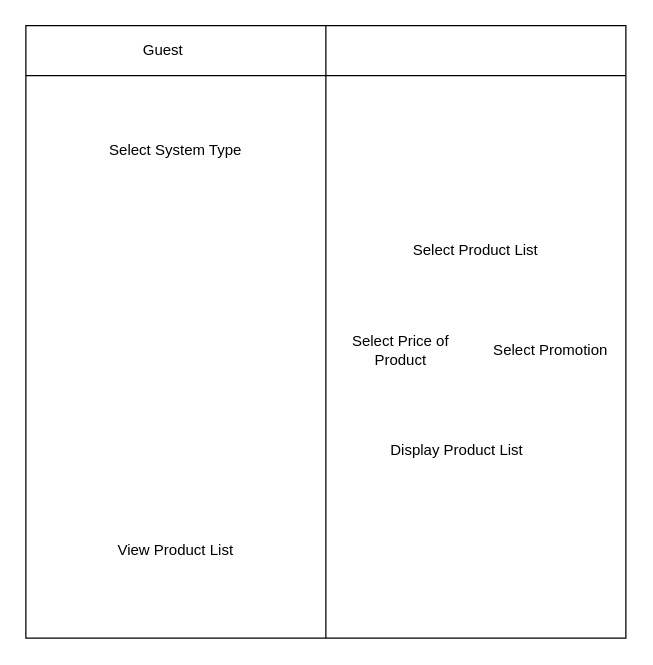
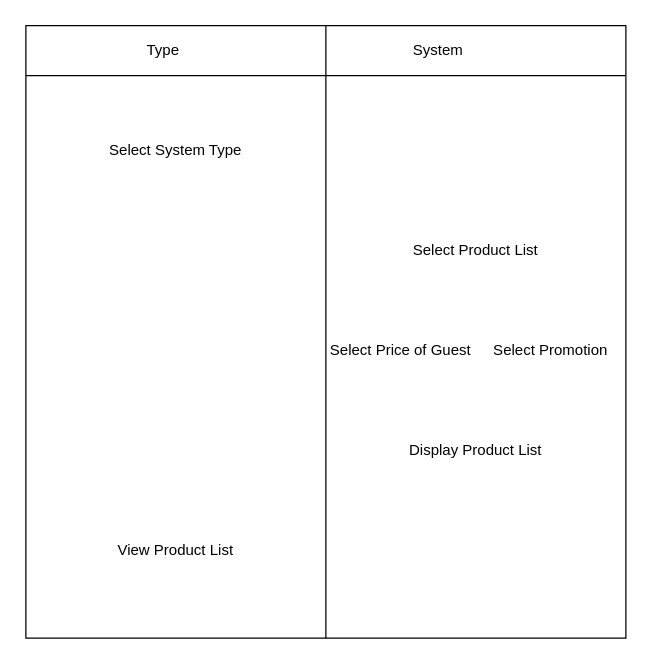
  <mxCell id="0" />
  <mxCell id="1" parent="0" />
  <mxCell id="2" value="" style="shape=internalStorage;whiteSpace=wrap;html=1;backgroundOutline=1;dx=240;dy=40;" vertex="1" parent="1"><mxGeometry x="20" y="20" width="480" height="490" as="geometry" /></mxCell>
- <mxCell id="3" value="Guest" style="text;html=1;strokeColor=none;fillColor=none;align=center;verticalAlign=middle;whiteSpace=wrap;rounded=0;" vertex="1" parent="1"><mxGeometry x="20" y="20" width="220" height="40" as="geometry" /></mxCell>
+ <mxCell id="3" value="Type" style="text;html=1;strokeColor=none;fillColor=none;align=center;verticalAlign=middle;whiteSpace=wrap;rounded=0;" vertex="1" parent="1"><mxGeometry x="20" y="20" width="220" height="40" as="geometry" /></mxCell>
+ <mxCell id="4" value="System" style="text;html=1;strokeColor=none;fillColor=none;align=center;verticalAlign=middle;whiteSpace=wrap;rounded=0;" vertex="1" parent="1"><mxGeometry x="240" y="20" width="220" height="40" as="geometry" /></mxCell>
  <mxCell id="5" value="Select System Type" style="text;html=1;strokeColor=none;fillColor=none;align=center;verticalAlign=middle;whiteSpace=wrap;rounded=0;" vertex="1" parent="1"><mxGeometry x="20" y="100" width="240" height="40" as="geometry" /></mxCell>
  <mxCell id="6" value="Select Product List" style="text;html=1;strokeColor=none;fillColor=none;align=center;verticalAlign=middle;whiteSpace=wrap;rounded=0;" vertex="1" parent="1"><mxGeometry x="260" y="180" width="240" height="40" as="geometry" /></mxCell>
- <mxCell id="7" value="Select Price of Product" style="text;html=1;strokeColor=none;fillColor=none;align=center;verticalAlign=middle;whiteSpace=wrap;rounded=0;" vertex="1" parent="1"><mxGeometry x="260" y="260" width="120" height="40" as="geometry" /></mxCell>
+ <mxCell id="7" value="Select Price of Guest" style="text;html=1;strokeColor=none;fillColor=none;align=center;verticalAlign=middle;whiteSpace=wrap;rounded=0;" vertex="1" parent="1"><mxGeometry x="260" y="260" width="120" height="40" as="geometry" /></mxCell>
  <mxCell id="8" value="Select Promotion" style="text;html=1;strokeColor=none;fillColor=none;align=center;verticalAlign=middle;whiteSpace=wrap;rounded=0;" vertex="1" parent="1"><mxGeometry x="380" y="260" width="120" height="40" as="geometry" /></mxCell>
- <mxCell id="9" value="Display Product List" style="text;html=1;strokeColor=none;fillColor=none;align=center;verticalAlign=middle;whiteSpace=wrap;rounded=0;" vertex="1" parent="1"><mxGeometry x="245" y="340" width="240" height="40" as="geometry" /></mxCell>
+ <mxCell id="9" value="Display Product List" style="text;html=1;strokeColor=none;fillColor=none;align=center;verticalAlign=middle;whiteSpace=wrap;rounded=0;" vertex="1" parent="1"><mxGeometry x="260" y="340" width="240" height="40" as="geometry" /></mxCell>
  <mxCell id="10" value="View Product List" style="text;html=1;strokeColor=none;fillColor=none;align=center;verticalAlign=middle;whiteSpace=wrap;rounded=0;" vertex="1" parent="1"><mxGeometry x="20" y="420" width="240" height="40" as="geometry" /></mxCell>
